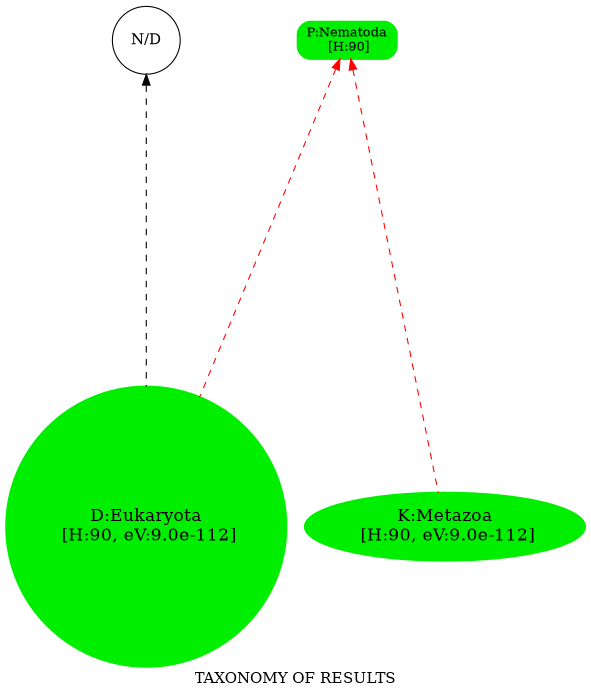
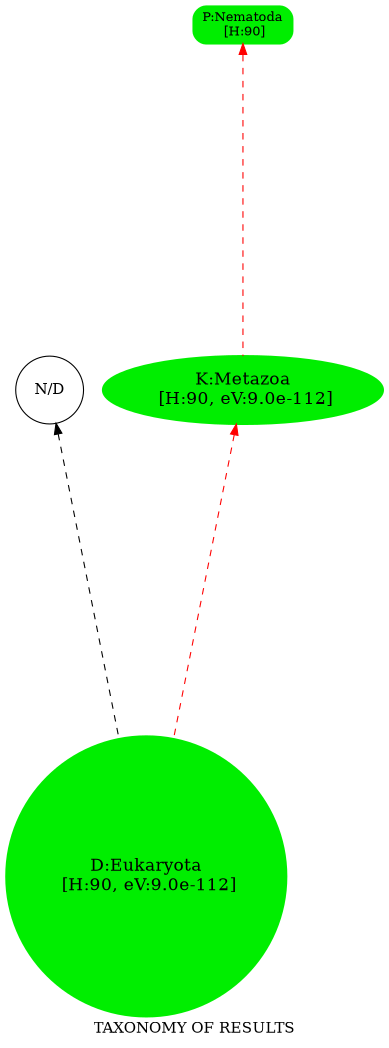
  digraph {
    label="TAXONOMY OF RESULTS"
    ranksep=4
    root="N/D"
    node [shape=circle color="#00ee00" fillcolor="#00ee00" fontsize=16 style="rounded,filled,bold"]
    edge [dir=back style=dashed color="#ff0000"]
    "N/D" [height=0.1 width=0.1 color="" fillcolor="" fontsize="" style=""]
    n2 [height=0.01 label="D:Eukaryota\n [H:90, eV:9.0e-112]" width=0.01]
    n3 [fontsize=12 height=0.01 label="P:Nematoda\n [H:90]" shape=box width=0.01]
    n4 [height=0.01 label="K:Metazoa\n [H:90, eV:9.0e-112]" shape=ellipse width=0.01]
    "N/D" -> n2 [color=""]
    n3 -> n4
-   n3 -> n2
+   n4 -> n2
  }
